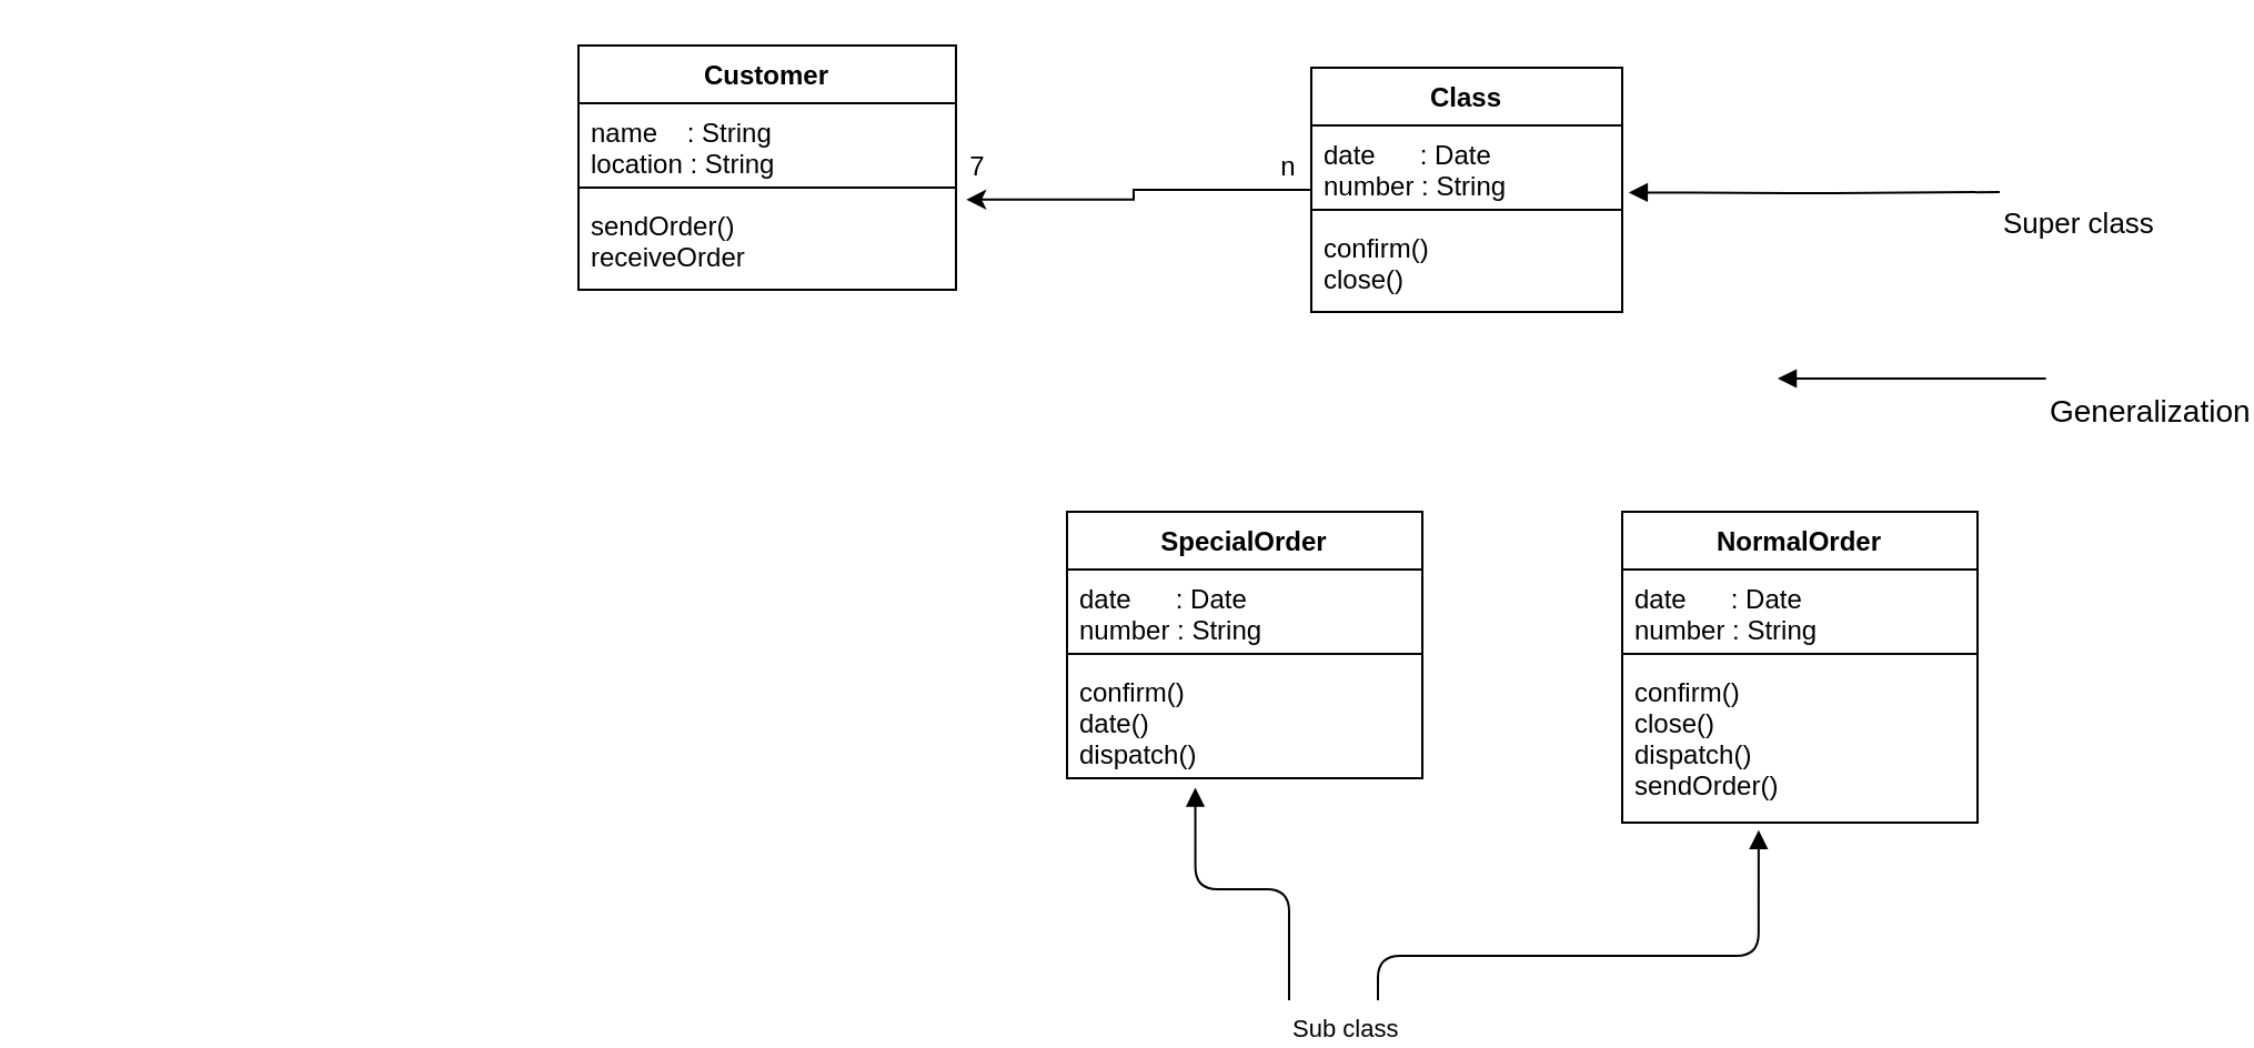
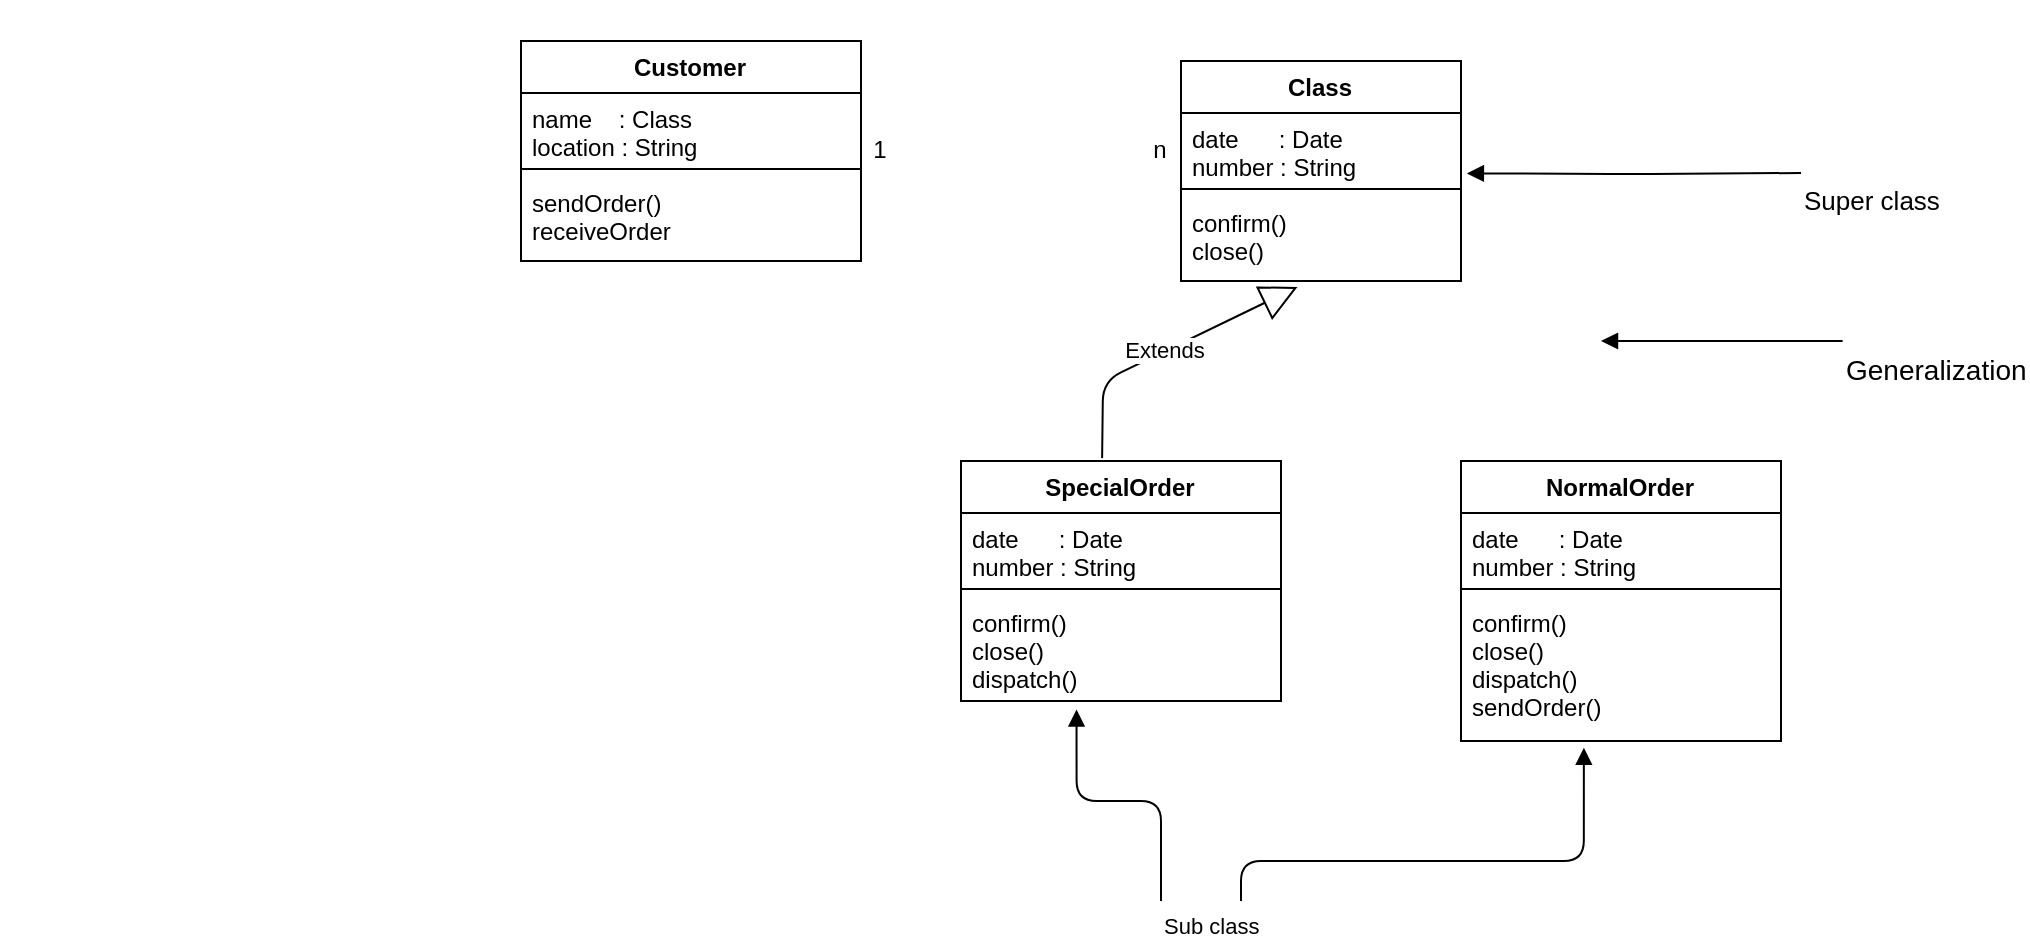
  <mxCell id="0" />
  <mxCell id="1" parent="0" />
  <mxCell id="2" value="Customer" style="swimlane;fontStyle=1;align=center;verticalAlign=top;childLayout=stackLayout;horizontal=1;startSize=26;horizontalStack=0;resizeParent=1;resizeParentMax=0;resizeLast=0;collapsible=1;marginBottom=0;" vertex="1" parent="1"><mxGeometry x="260" y="20" width="170" height="110" as="geometry" /></mxCell>
- <mxCell id="3" value="name    : String&#10;location : String" style="text;strokeColor=none;fillColor=none;align=left;verticalAlign=top;spacingLeft=4;spacingRight=4;overflow=hidden;rotatable=0;points=[[0,0.5],[1,0.5]];portConstraint=eastwest;" vertex="1" parent="2"><mxGeometry y="26" width="170" height="34" as="geometry" /></mxCell>
+ <mxCell id="3" value="name    : Class&#10;location : String" style="text;strokeColor=none;fillColor=none;align=left;verticalAlign=top;spacingLeft=4;spacingRight=4;overflow=hidden;rotatable=0;points=[[0,0.5],[1,0.5]];portConstraint=eastwest;" vertex="1" parent="2"><mxGeometry y="26" width="170" height="34" as="geometry" /></mxCell>
  <mxCell id="4" value="" style="line;strokeWidth=1;fillColor=none;align=left;verticalAlign=middle;spacingTop=-1;spacingLeft=3;spacingRight=3;rotatable=0;labelPosition=right;points=[];portConstraint=eastwest;" vertex="1" parent="2"><mxGeometry y="60" width="170" height="8" as="geometry" /></mxCell>
  <mxCell id="5" style="edgeStyle=orthogonalEdgeStyle;rounded=0;orthogonalLoop=1;jettySize=auto;html=1;exitX=1;exitY=0.5;exitDx=0;exitDy=0;" edge="1" parent="2" source="3" target="3"><mxGeometry relative="1" as="geometry" /></mxCell>
  <mxCell id="6" value="sendOrder()&#10;receiveOrder" style="text;strokeColor=none;fillColor=none;align=left;verticalAlign=top;spacingLeft=4;spacingRight=4;overflow=hidden;rotatable=0;points=[[0,0.5],[1,0.5]];portConstraint=eastwest;" vertex="1" parent="2"><mxGeometry y="68" width="170" height="42" as="geometry" /></mxCell>
  <mxCell id="7" style="edgeStyle=orthogonalEdgeStyle;rounded=0;orthogonalLoop=1;jettySize=auto;html=1;exitX=1;exitY=0.5;exitDx=0;exitDy=0;" edge="1" parent="2" source="3" target="3"><mxGeometry relative="1" as="geometry" /></mxCell>
- <mxCell id="8" style="edgeStyle=orthogonalEdgeStyle;rounded=0;orthogonalLoop=1;jettySize=auto;html=1;entryX=1.027;entryY=0.033;entryDx=0;entryDy=0;entryPerimeter=0;" edge="1" parent="1" source="9" target="6"><mxGeometry relative="1" as="geometry" /></mxCell>
  <mxCell id="9" value="Class" style="swimlane;fontStyle=1;align=center;verticalAlign=top;childLayout=stackLayout;horizontal=1;startSize=26;horizontalStack=0;resizeParent=1;resizeParentMax=0;resizeLast=0;collapsible=1;marginBottom=0;" vertex="1" parent="1"><mxGeometry x="590" y="30" width="140" height="110" as="geometry" /></mxCell>
  <mxCell id="10" value="date      : Date&#10;number : String" style="text;strokeColor=none;fillColor=none;align=left;verticalAlign=top;spacingLeft=4;spacingRight=4;overflow=hidden;rotatable=0;points=[[0,0.5],[1,0.5]];portConstraint=eastwest;" vertex="1" parent="9"><mxGeometry y="26" width="140" height="34" as="geometry" /></mxCell>
  <mxCell id="11" value="" style="line;strokeWidth=1;fillColor=none;align=left;verticalAlign=middle;spacingTop=-1;spacingLeft=3;spacingRight=3;rotatable=0;labelPosition=right;points=[];portConstraint=eastwest;" vertex="1" parent="9"><mxGeometry y="60" width="140" height="8" as="geometry" /></mxCell>
  <mxCell id="12" value="confirm()&#10;close()" style="text;strokeColor=none;fillColor=none;align=left;verticalAlign=top;spacingLeft=4;spacingRight=4;overflow=hidden;rotatable=0;points=[[0,0.5],[1,0.5]];portConstraint=eastwest;" vertex="1" parent="9"><mxGeometry y="68" width="140" height="42" as="geometry" /></mxCell>
  <mxCell id="13" style="edgeStyle=orthogonalEdgeStyle;rounded=0;orthogonalLoop=1;jettySize=auto;html=1;exitX=1;exitY=0.5;exitDx=0;exitDy=0;" edge="1" parent="9" source="10" target="10"><mxGeometry relative="1" as="geometry" /></mxCell>
  <mxCell id="14" value="NormalOrder" style="swimlane;fontStyle=1;align=center;verticalAlign=top;childLayout=stackLayout;horizontal=1;startSize=26;horizontalStack=0;resizeParent=1;resizeParentMax=0;resizeLast=0;collapsible=1;marginBottom=0;" vertex="1" parent="1"><mxGeometry x="730" y="230" width="160" height="140" as="geometry" /></mxCell>
  <mxCell id="15" value="date      : Date&#10;number : String" style="text;strokeColor=none;fillColor=none;align=left;verticalAlign=top;spacingLeft=4;spacingRight=4;overflow=hidden;rotatable=0;points=[[0,0.5],[1,0.5]];portConstraint=eastwest;" vertex="1" parent="14"><mxGeometry y="26" width="160" height="34" as="geometry" /></mxCell>
  <mxCell id="16" value="" style="line;strokeWidth=1;fillColor=none;align=left;verticalAlign=middle;spacingTop=-1;spacingLeft=3;spacingRight=3;rotatable=0;labelPosition=right;points=[];portConstraint=eastwest;" vertex="1" parent="14"><mxGeometry y="60" width="160" height="8" as="geometry" /></mxCell>
  <mxCell id="17" value="confirm()&#10;close()&#10;dispatch()&#10;sendOrder()" style="text;strokeColor=none;fillColor=none;align=left;verticalAlign=top;spacingLeft=4;spacingRight=4;overflow=hidden;rotatable=0;points=[[0,0.5],[1,0.5]];portConstraint=eastwest;" vertex="1" parent="14"><mxGeometry y="68" width="160" height="72" as="geometry" /></mxCell>
  <mxCell id="18" value="SpecialOrder" style="swimlane;fontStyle=1;align=center;verticalAlign=top;childLayout=stackLayout;horizontal=1;startSize=26;horizontalStack=0;resizeParent=1;resizeParentMax=0;resizeLast=0;collapsible=1;marginBottom=0;" vertex="1" parent="1"><mxGeometry x="480" y="230" width="160" height="120" as="geometry" /></mxCell>
  <mxCell id="19" value="date      : Date&#10;number : String" style="text;strokeColor=none;fillColor=none;align=left;verticalAlign=top;spacingLeft=4;spacingRight=4;overflow=hidden;rotatable=0;points=[[0,0.5],[1,0.5]];portConstraint=eastwest;" vertex="1" parent="18"><mxGeometry y="26" width="160" height="34" as="geometry" /></mxCell>
  <mxCell id="20" value="" style="line;strokeWidth=1;fillColor=none;align=left;verticalAlign=middle;spacingTop=-1;spacingLeft=3;spacingRight=3;rotatable=0;labelPosition=right;points=[];portConstraint=eastwest;" vertex="1" parent="18"><mxGeometry y="60" width="160" height="8" as="geometry" /></mxCell>
- <mxCell id="21" value="confirm()&#10;date()&#10;dispatch()" style="text;strokeColor=none;fillColor=none;align=left;verticalAlign=top;spacingLeft=4;spacingRight=4;overflow=hidden;rotatable=0;points=[[0,0.5],[1,0.5]];portConstraint=eastwest;" vertex="1" parent="18"><mxGeometry y="68" width="160" height="52" as="geometry" /></mxCell>
- <mxCell id="22" value="7" style="text;html=1;strokeColor=none;fillColor=none;align=center;verticalAlign=middle;whiteSpace=wrap;rounded=0;" vertex="1" parent="1"><mxGeometry x="420" y="65" width="40" height="20" as="geometry" /></mxCell>
+ <mxCell id="21" value="confirm()&#10;close()&#10;dispatch()" style="text;strokeColor=none;fillColor=none;align=left;verticalAlign=top;spacingLeft=4;spacingRight=4;overflow=hidden;rotatable=0;points=[[0,0.5],[1,0.5]];portConstraint=eastwest;" vertex="1" parent="18"><mxGeometry y="68" width="160" height="52" as="geometry" /></mxCell>
+ <mxCell id="22" value="1" style="text;html=1;strokeColor=none;fillColor=none;align=center;verticalAlign=middle;whiteSpace=wrap;rounded=0;" vertex="1" parent="1"><mxGeometry x="420" y="65" width="40" height="20" as="geometry" /></mxCell>
  <mxCell id="23" value="n" style="text;html=1;strokeColor=none;fillColor=none;align=center;verticalAlign=middle;whiteSpace=wrap;rounded=0;" vertex="1" parent="1"><mxGeometry x="560" y="65" width="40" height="20" as="geometry" /></mxCell>
  <mxCell id="24" value="" style="text;strokeColor=none;fillColor=none;align=left;verticalAlign=middle;spacingTop=-1;spacingLeft=4;spacingRight=4;rotatable=0;labelPosition=right;points=[];portConstraint=eastwest;" vertex="1" parent="1"><mxGeometry x="20" y="266" width="20" height="14" as="geometry" /></mxCell>
+ <mxCell id="25" value="Extends" style="endArrow=block;endSize=16;endFill=0;html=1;exitX=0.441;exitY=-0.012;exitDx=0;exitDy=0;exitPerimeter=0;entryX=0.416;entryY=1.071;entryDx=0;entryDy=0;entryPerimeter=0;" edge="1" parent="1" source="18" target="12"><mxGeometry width="160" relative="1" as="geometry"><mxPoint x="460" y="210" as="sourcePoint" /><mxPoint x="620" y="210" as="targetPoint" /><Array as="points"><mxPoint x="551" y="190" /></Array></mxGeometry></mxCell>
  <mxCell id="26" value="Sub class" style="endArrow=block;endFill=1;html=1;edgeStyle=orthogonalEdgeStyle;align=left;verticalAlign=top;entryX=0.361;entryY=1.081;entryDx=0;entryDy=0;entryPerimeter=0;" edge="1" parent="1" target="21"><mxGeometry x="-1" relative="1" as="geometry"><mxPoint x="580" y="450" as="sourcePoint" /><mxPoint x="620" y="210" as="targetPoint" /><Array as="points"><mxPoint x="580" y="400" /><mxPoint x="538" y="400" /></Array></mxGeometry></mxCell>
  <mxCell id="27" value="" style="resizable=0;html=1;align=left;verticalAlign=bottom;labelBackgroundColor=#ffffff;fontSize=10;" connectable="0" vertex="1" parent="26"><mxGeometry x="-1" relative="1" as="geometry" /></mxCell>
  <mxCell id="28" value="" style="endArrow=block;endFill=1;html=1;edgeStyle=orthogonalEdgeStyle;align=left;verticalAlign=top;entryX=0.384;entryY=1.047;entryDx=0;entryDy=0;entryPerimeter=0;" edge="1" parent="1" target="17"><mxGeometry x="-1" relative="1" as="geometry"><mxPoint x="620" y="450" as="sourcePoint" /><mxPoint x="780" y="450" as="targetPoint" /><Array as="points"><mxPoint x="620" y="430" /><mxPoint x="791" y="430" /></Array></mxGeometry></mxCell>
  <mxCell id="29" value="" style="resizable=0;html=1;align=left;verticalAlign=bottom;labelBackgroundColor=#ffffff;fontSize=10;" connectable="0" vertex="1" parent="28"><mxGeometry x="-1" relative="1" as="geometry" /></mxCell>
  <mxCell id="30" value="&lt;font style=&quot;font-size: 13px&quot;&gt;Super class&lt;/font&gt;" style="endArrow=block;endFill=1;html=1;edgeStyle=orthogonalEdgeStyle;align=left;verticalAlign=top;entryX=1.021;entryY=0.888;entryDx=0;entryDy=0;entryPerimeter=0;" edge="1" parent="1" target="10"><mxGeometry x="-1" relative="1" as="geometry"><mxPoint x="900" y="86" as="sourcePoint" /><mxPoint x="910" y="60" as="targetPoint" /></mxGeometry></mxCell>
  <mxCell id="31" value="" style="resizable=0;html=1;align=left;verticalAlign=bottom;labelBackgroundColor=#ffffff;fontSize=10;" connectable="0" vertex="1" parent="30"><mxGeometry x="-1" relative="1" as="geometry" /></mxCell>
  <mxCell id="32" value="&lt;font style=&quot;font-size: 14px&quot;&gt;Generalization&lt;/font&gt;" style="endArrow=block;endFill=1;html=1;edgeStyle=orthogonalEdgeStyle;align=left;verticalAlign=top;" edge="1" parent="1"><mxGeometry x="-1" relative="1" as="geometry"><mxPoint x="920.8" y="170" as="sourcePoint" /><mxPoint x="800" y="170" as="targetPoint" /></mxGeometry></mxCell>
  <mxCell id="33" value="" style="resizable=0;html=1;align=left;verticalAlign=bottom;labelBackgroundColor=#ffffff;fontSize=10;" connectable="0" vertex="1" parent="32"><mxGeometry x="-1" relative="1" as="geometry" /></mxCell>
